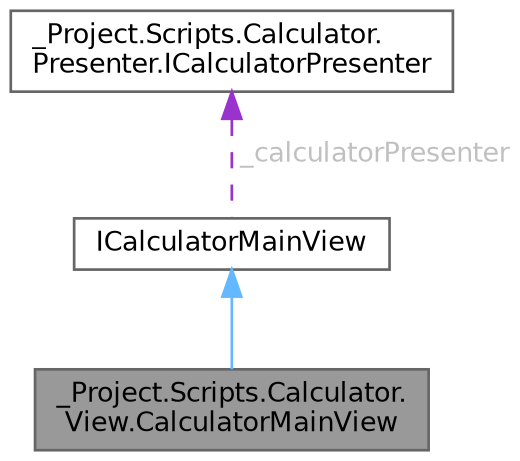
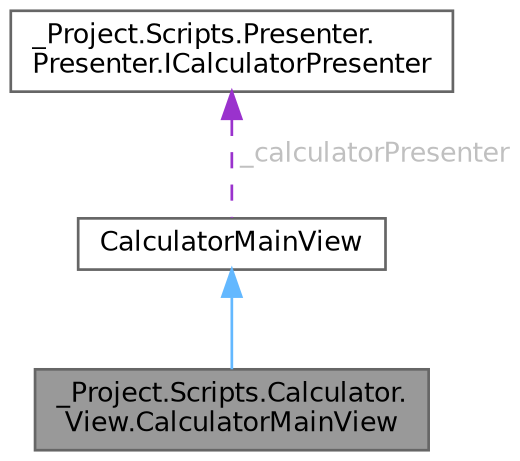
  digraph {
    node [color=gray40 fillcolor=white fontname=Helvetica fontsize=10 shape=box style=filled]
    edge [dir=back fontname=Helvetica fontsize=10 labelfontname=Helvetica labelfontsize=10]
    n1 [fillcolor=grey60 fontcolor=black height=0.2 label="_Project.Scripts.Calculator.\lView.CalculatorMainView" width=0.4]
-   n2 [height=0.2 label=ICalculatorMainView width=0.4]
-   n3 [height=0.2 label="_Project.Scripts.Calculator.\lPresenter.ICalculatorPresenter" width=0.4]
+   n2 [height=0.2 label=CalculatorMainView width=0.4]
+   n3 [height=0.2 label="_Project.Scripts.Presenter.\lPresenter.ICalculatorPresenter" width=0.4]
    n2 -> n1 [color=steelblue1 style=solid]
    n3 -> n2 [color=darkorchid3 fontcolor=grey label=" _calculatorPresenter" style=dashed]
  }
